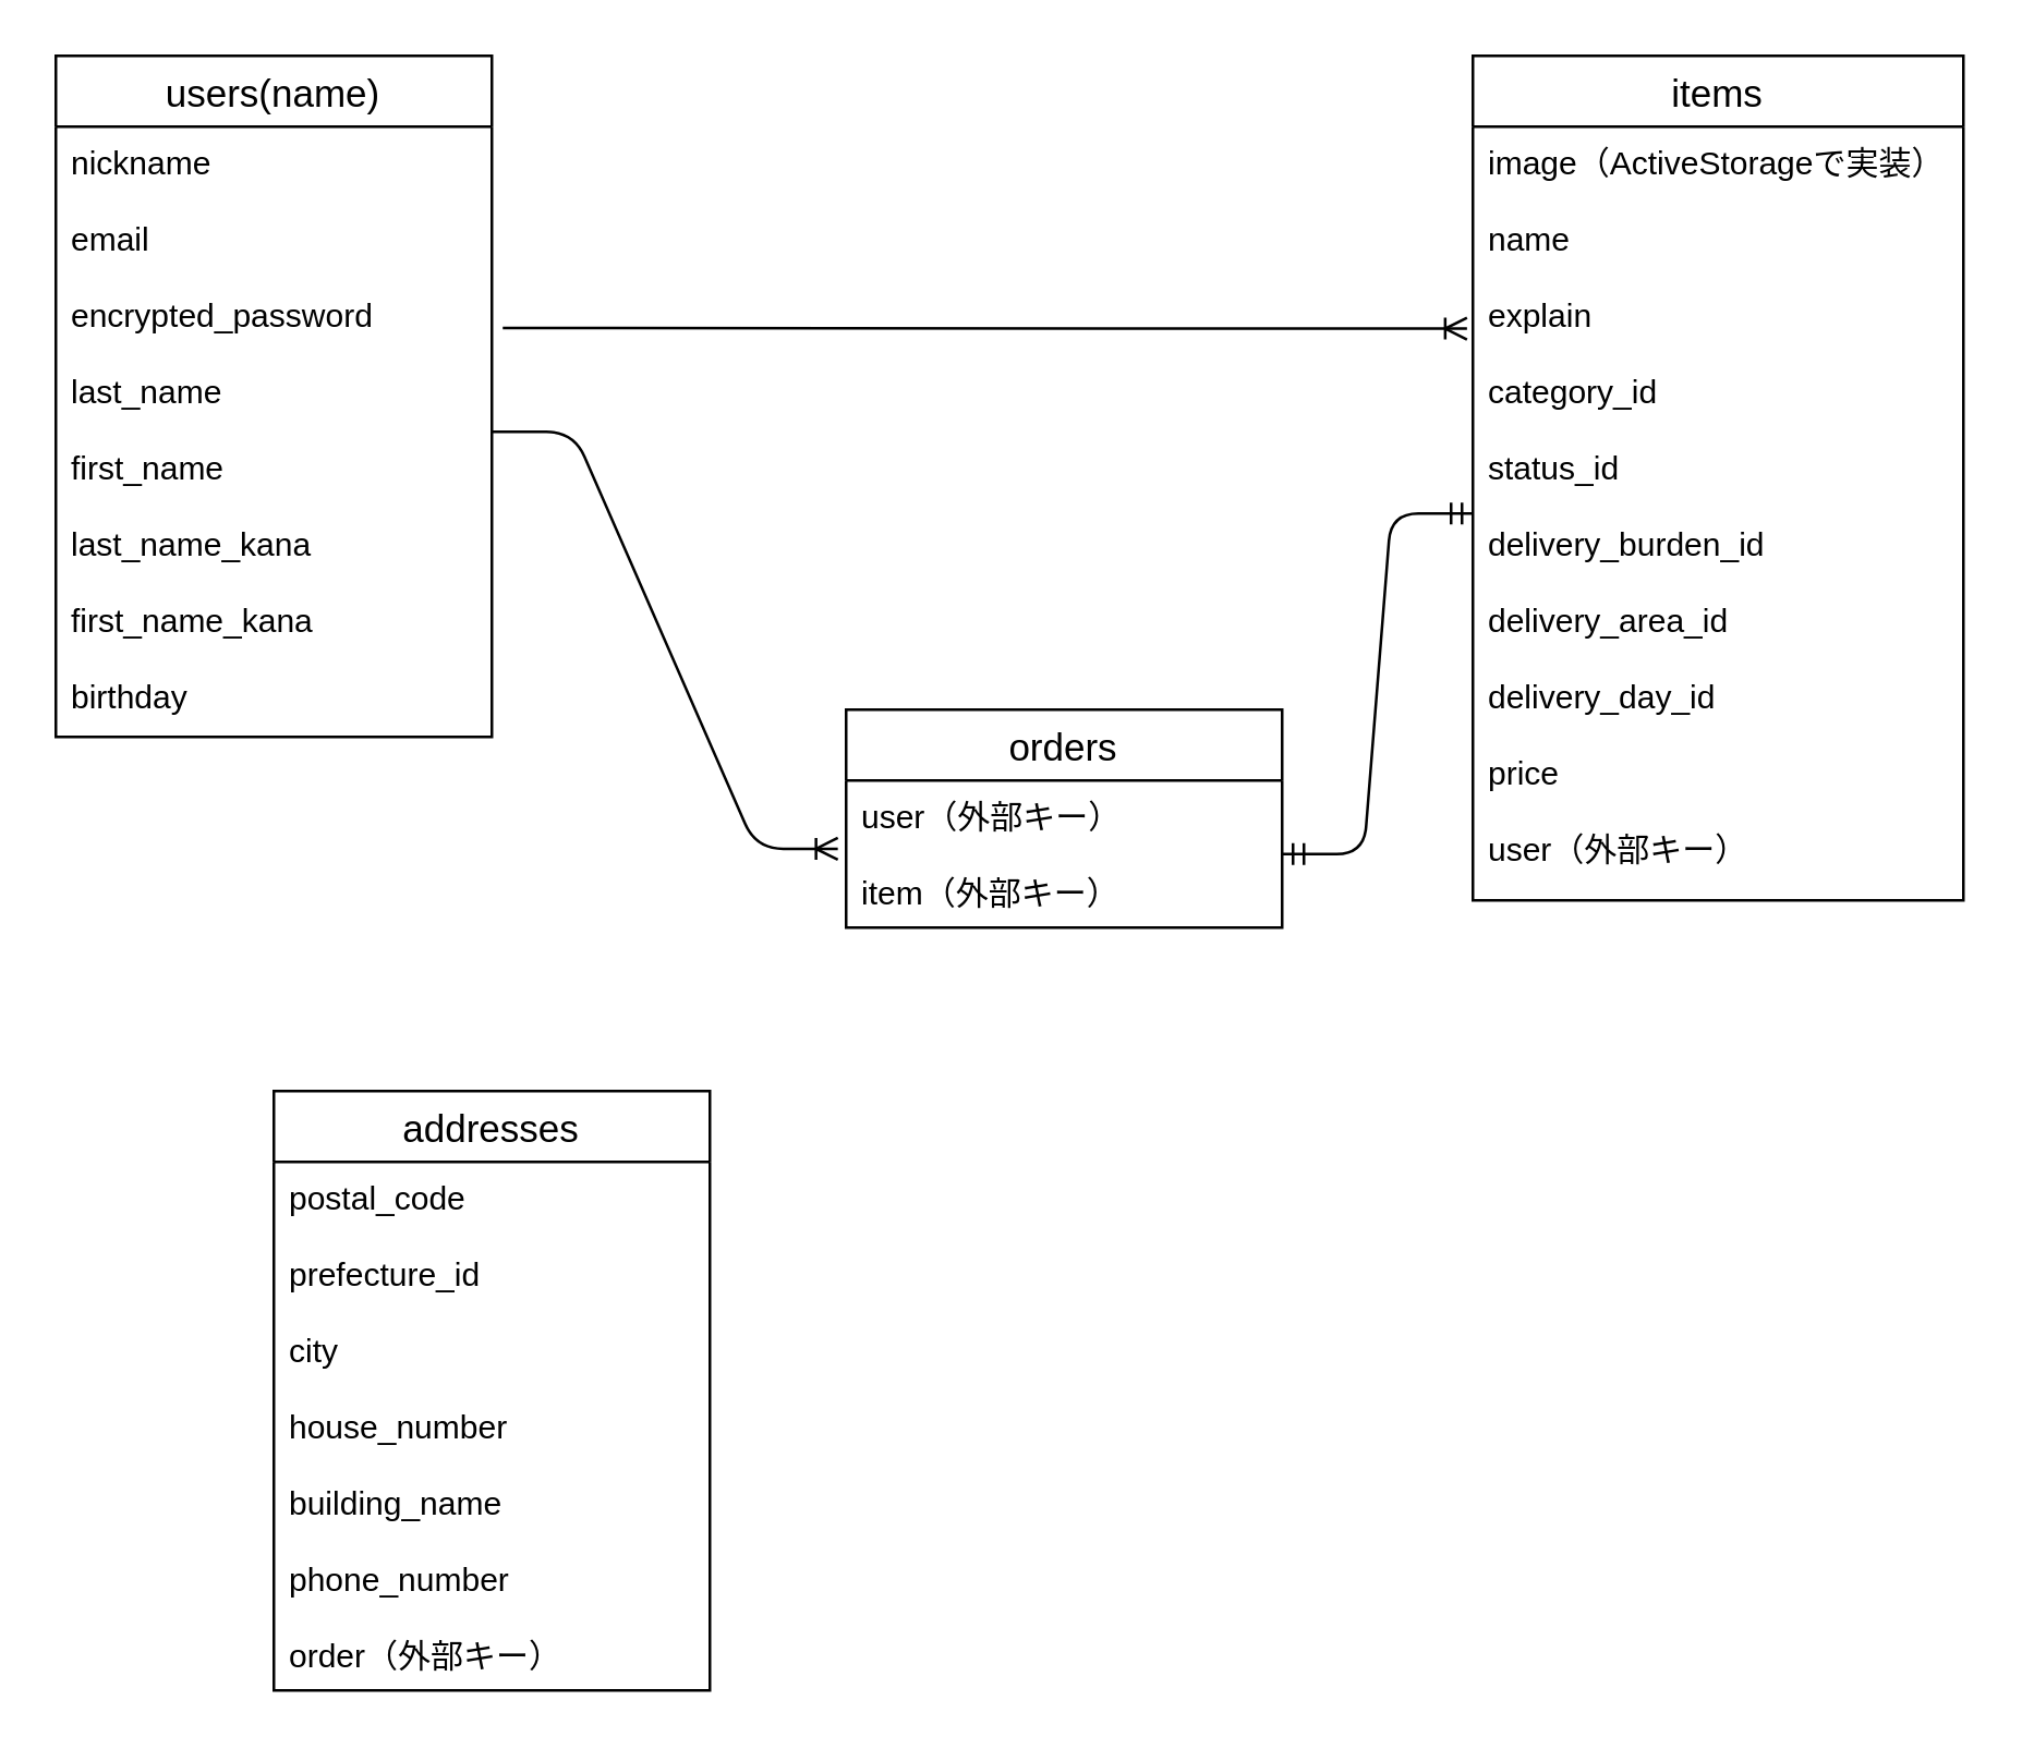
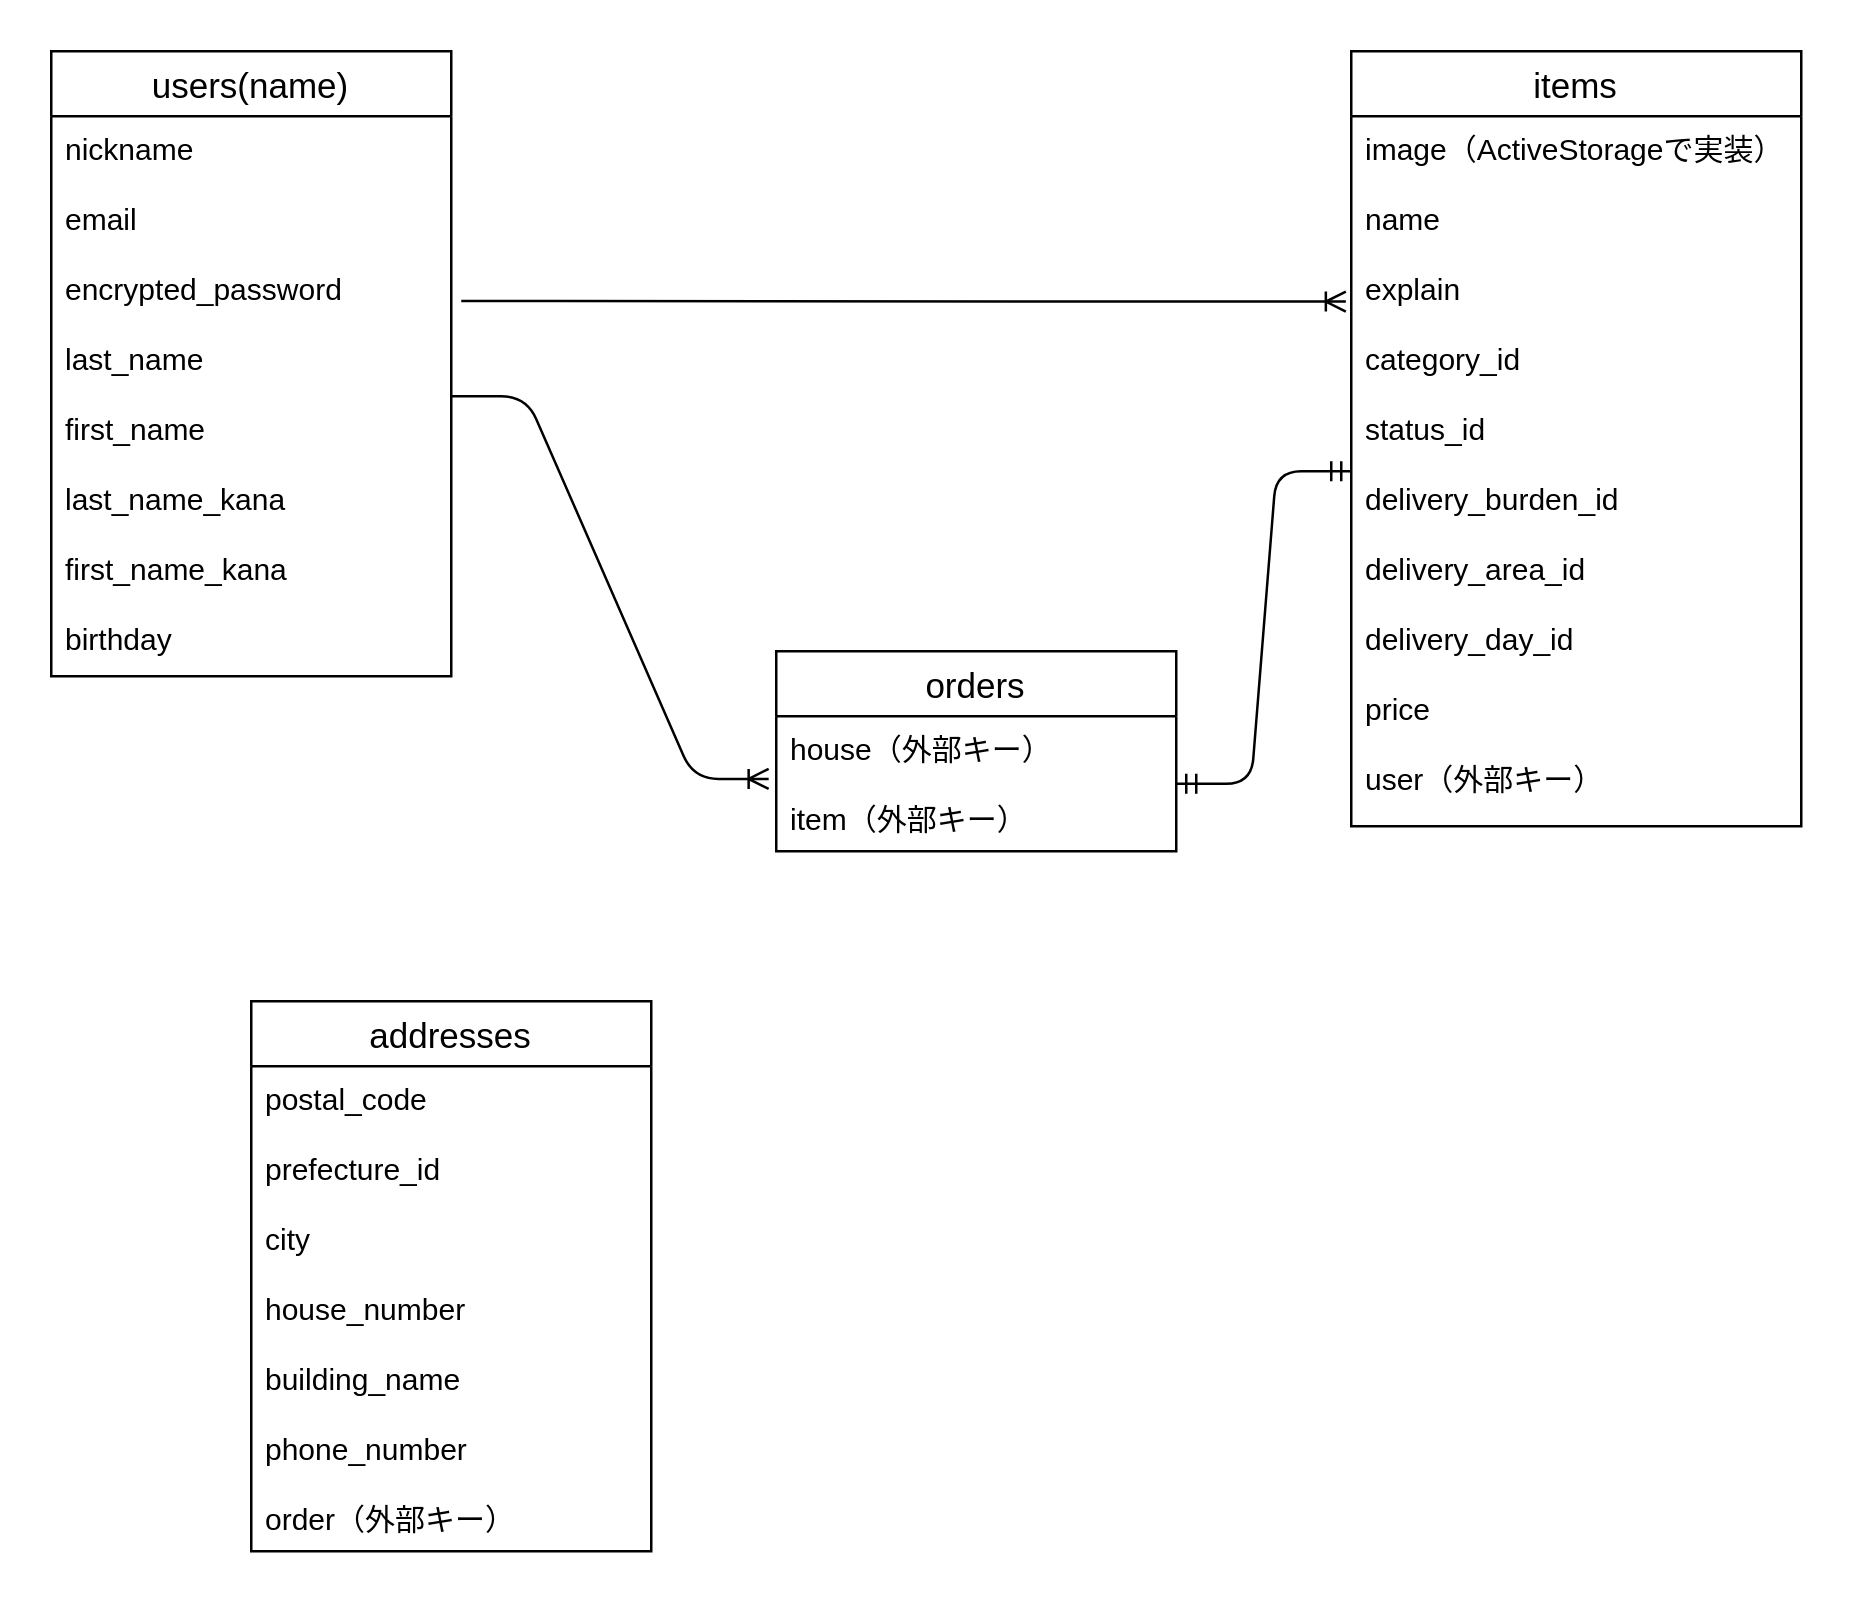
  <mxCell id="0" />
  <mxCell id="1" parent="0" />
  <mxCell id="2" value="items" style="swimlane;fontStyle=0;childLayout=stackLayout;horizontal=1;startSize=26;horizontalStack=0;resizeParent=1;resizeParentMax=0;resizeLast=0;collapsible=1;marginBottom=0;align=center;fontSize=14;" parent="1" vertex="1"><mxGeometry x="540" y="20" width="180" height="310" as="geometry" /></mxCell>
  <mxCell id="3" value="image（ActiveStorageで実装）&#10;&#10;name&#10;&#10;explain&#10;&#10;category_id&#10;&#10;status_id&#10;&#10;delivery_burden_id&#10;&#10;delivery_area_id&#10;&#10;delivery_day_id&#10;&#10;price&#10;&#10;user（外部キー）" style="text;strokeColor=none;fillColor=none;spacingLeft=4;spacingRight=4;overflow=hidden;rotatable=0;points=[[0,0.5],[1,0.5]];portConstraint=eastwest;fontSize=12;" parent="2" vertex="1"><mxGeometry y="26" width="180" height="284" as="geometry" /></mxCell>
  <mxCell id="4" value="users(name)" style="swimlane;fontStyle=0;childLayout=stackLayout;horizontal=1;startSize=26;horizontalStack=0;resizeParent=1;resizeParentMax=0;resizeLast=0;collapsible=1;marginBottom=0;align=center;fontSize=14;" parent="1" vertex="1"><mxGeometry x="20" y="20" width="160" height="250" as="geometry" /></mxCell>
  <mxCell id="5" value="nickname&#10;&#10;email&#10;&#10;encrypted_password&#10;&#10;last_name&#10;&#10;first_name&#10;&#10;last_name_kana&#10;&#10;first_name_kana&#10;&#10;birthday&#10;&#10;" style="text;strokeColor=none;fillColor=none;spacingLeft=4;spacingRight=4;overflow=hidden;rotatable=0;points=[[0,0.5],[1,0.5]];portConstraint=eastwest;fontSize=12;" parent="4" vertex="1"><mxGeometry y="26" width="160" height="224" as="geometry" /></mxCell>
  <mxCell id="6" value="" style="edgeStyle=entityRelationEdgeStyle;fontSize=12;html=1;endArrow=ERoneToMany;entryX=-0.012;entryY=0.261;entryDx=0;entryDy=0;entryPerimeter=0;exitX=1.025;exitY=0.33;exitDx=0;exitDy=0;exitPerimeter=0;" parent="1" source="5" target="3" edge="1"><mxGeometry width="100" height="100" relative="1" as="geometry"><mxPoint x="190" y="120" as="sourcePoint" /><mxPoint x="520" y="120" as="targetPoint" /></mxGeometry></mxCell>
  <mxCell id="7" value="" style="edgeStyle=entityRelationEdgeStyle;fontSize=12;html=1;endArrow=ERoneToMany;entryX=-0.019;entryY=0.464;entryDx=0;entryDy=0;entryPerimeter=0;" parent="1" source="5" target="12" edge="1"><mxGeometry width="100" height="100" relative="1" as="geometry"><mxPoint x="90" y="270" as="sourcePoint" /><mxPoint x="400" y="300" as="targetPoint" /></mxGeometry></mxCell>
  <mxCell id="8" value="" style="edgeStyle=entityRelationEdgeStyle;fontSize=12;html=1;endArrow=ERmandOne;startArrow=ERmandOne;exitX=1;exitY=0.5;exitDx=0;exitDy=0;" parent="1" source="12" target="3" edge="1"><mxGeometry width="100" height="100" relative="1" as="geometry"><mxPoint x="300" y="400" as="sourcePoint" /><mxPoint x="630" y="340" as="targetPoint" /></mxGeometry></mxCell>
  <mxCell id="9" value="addresses" style="swimlane;fontStyle=0;childLayout=stackLayout;horizontal=1;startSize=26;horizontalStack=0;resizeParent=1;resizeParentMax=0;resizeLast=0;collapsible=1;marginBottom=0;align=center;fontSize=14;" parent="1" vertex="1"><mxGeometry x="100" y="400" width="160" height="220" as="geometry" /></mxCell>
  <mxCell id="10" value="postal_code&#10;&#10;prefecture_id&#10;&#10;city&#10;&#10;house_number&#10;&#10;building_name&#10;&#10;phone_number&#10;&#10;order（外部キー）" style="text;strokeColor=none;fillColor=none;spacingLeft=4;spacingRight=4;overflow=hidden;rotatable=0;points=[[0,0.5],[1,0.5]];portConstraint=eastwest;fontSize=12;" parent="9" vertex="1"><mxGeometry y="26" width="160" height="194" as="geometry" /></mxCell>
  <mxCell id="11" value="orders" style="swimlane;fontStyle=0;childLayout=stackLayout;horizontal=1;startSize=26;horizontalStack=0;resizeParent=1;resizeParentMax=0;resizeLast=0;collapsible=1;marginBottom=0;align=center;fontSize=14;" parent="1" vertex="1"><mxGeometry x="310" y="260" width="160" height="80" as="geometry" /></mxCell>
- <mxCell id="12" value="user（外部キー）&#10;&#10;item（外部キー）" style="text;strokeColor=none;fillColor=none;spacingLeft=4;spacingRight=4;overflow=hidden;rotatable=0;points=[[0,0.5],[1,0.5]];portConstraint=eastwest;fontSize=12;" parent="11" vertex="1"><mxGeometry y="26" width="160" height="54" as="geometry" /></mxCell>
+ <mxCell id="12" value="house（外部キー）&#10;&#10;item（外部キー）" style="text;strokeColor=none;fillColor=none;spacingLeft=4;spacingRight=4;overflow=hidden;rotatable=0;points=[[0,0.5],[1,0.5]];portConstraint=eastwest;fontSize=12;" parent="11" vertex="1"><mxGeometry y="26" width="160" height="54" as="geometry" /></mxCell>
